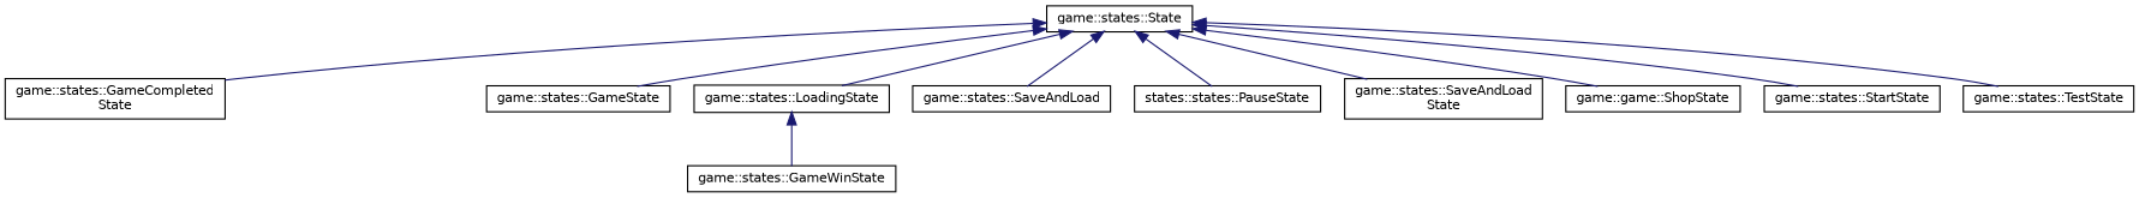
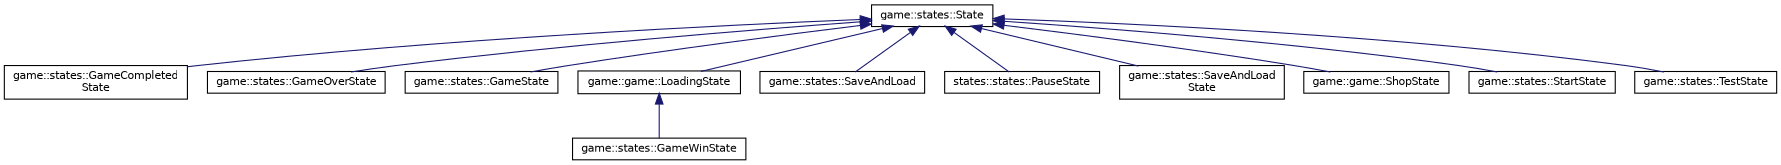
  digraph {
    rankdir=TB
    node [color=black fillcolor=white fontname=Helvetica fontsize=10 shape=record style=filled]
    edge [color=midnightblue dir=back fontname=Helvetica fontsize=10 labelfontname=Helvetica labelfontsize=10 style=solid]
    n1 [height=0.2 label="game::states::State" width=0.4]
    n2 [height=0.2 label="game::states::GameCompleted\lState" width=0.4]
+   n3 [height=0.2 label="game::states::GameOverState" width=0.4]
    n4 [height=0.2 label="game::states::GameState" width=0.4]
-   n5 [height=0.2 label="game::states::LoadingState" width=0.4]
+   n5 [height=0.2 label="game::game::LoadingState" width=0.4]
    n6 [height=0.2 label="game::states::SaveAndLoad" width=0.4]
    n7 [height=0.2 label="states::states::PauseState" width=0.4]
    n8 [height=0.2 label="game::states::SaveAndLoad\lState" width=0.4]
    n9 [height=0.2 label="game::game::ShopState" width=0.4]
    n10 [height=0.2 label="game::states::StartState" width=0.4]
    n11 [height=0.2 label="game::states::TestState" width=0.4]
    n12 [height=0.2 label="game::states::GameWinState" width=0.4]
    n1 -> n2
+   n1 -> n3
    n1 -> n4
    n1 -> n5
    n1 -> n6
    n1 -> n7
    n1 -> n8
    n1 -> n9
    n1 -> n10
    n1 -> n11
    n5 -> n12
  }
